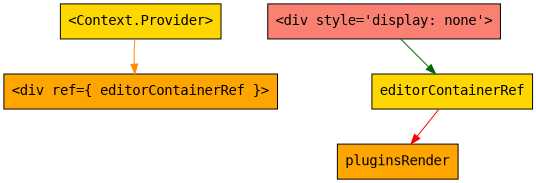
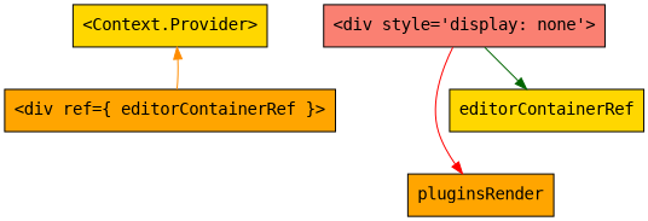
  digraph {
    fontname="DejaVu Sans Mono"
    node [fillcolor=gold fontname="DejaVu Sans Mono" shape=box style=filled]
    edge [fontname="DejaVu Sans Mono"]
    n1 [label="<Context.Provider>"]
    n2 [fillcolor=orange label="<div ref={ editorContainerRef }>"]
    n3 [fillcolor=salmon label="<div style='display: none'>"]
    n4 [fillcolor=orange label=pluginsRender]
    n5 [label=editorContainerRef]
-   n1 -> n2 [color=darkorange]
-   n5 -> n4 [color=red]
+   n2 -> n1 [color=darkorange]
+   n3 -> n4 [color=red]
    n3 -> n5 [color=darkgreen]
  }
